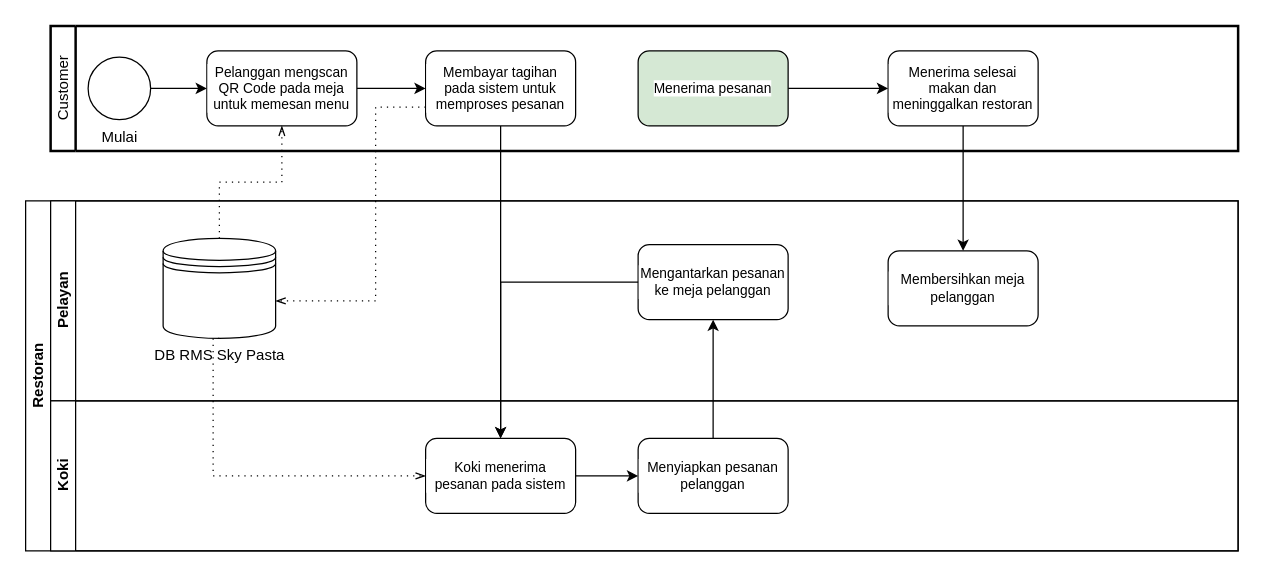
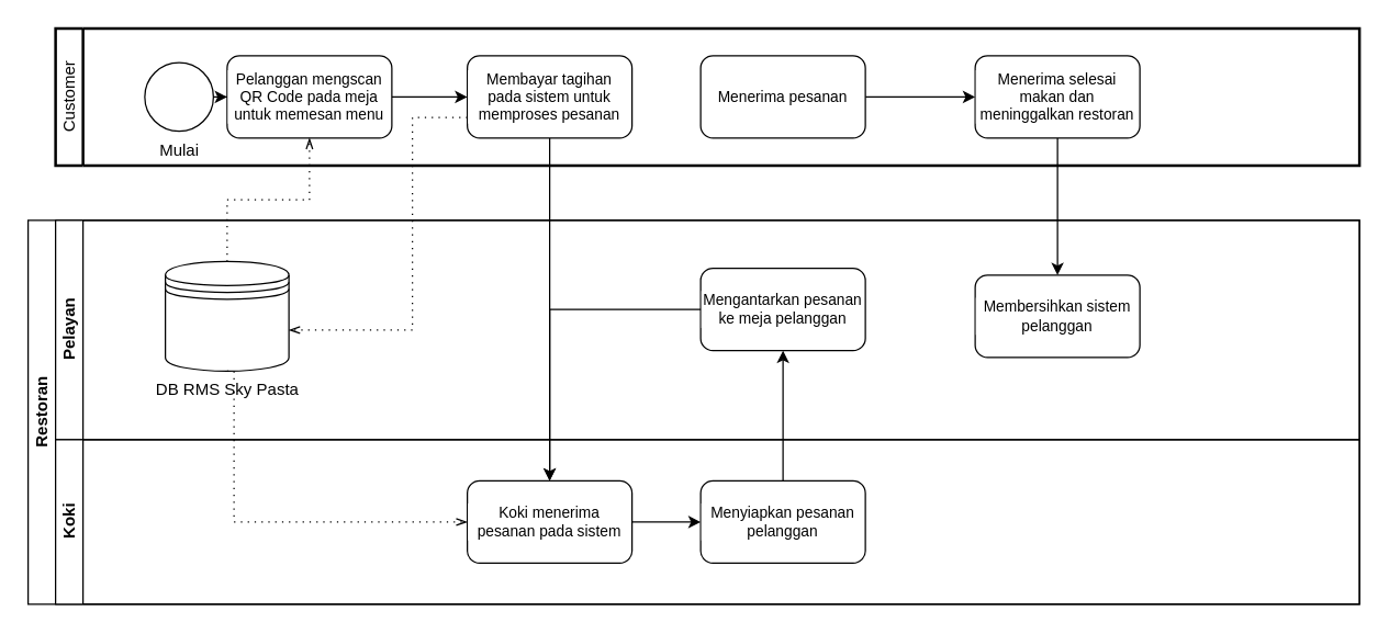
  <mxCell id="0" />
  <mxCell id="1" parent="0" />
  <mxCell id="2" value="Restoran" style="swimlane;html=1;childLayout=stackLayout;resizeParent=1;resizeParentMax=0;horizontal=0;startSize=20;horizontalStack=0;whiteSpace=wrap;" vertex="1" parent="1"><mxGeometry x="20" y="160" width="970" height="280" as="geometry" /></mxCell>
  <mxCell id="3" value="Pelayan" style="swimlane;html=1;startSize=20;horizontal=0;" vertex="1" parent="2"><mxGeometry x="20" width="950" height="160" as="geometry" /></mxCell>
  <mxCell id="4" value="Mengantarkan pesanan ke meja pelanggan" style="rounded=1;whiteSpace=wrap;html=1;fontSize=11;labelBackgroundColor=#ffffff;" vertex="1" parent="3"><mxGeometry x="470" y="35" width="120" height="60" as="geometry" /></mxCell>
- <mxCell id="5" value="Membersihkan meja pelanggan" style="rounded=1;whiteSpace=wrap;html=1;fontSize=11;labelBackgroundColor=#ffffff;" vertex="1" parent="3"><mxGeometry x="670" y="40" width="120" height="60" as="geometry" /></mxCell>
- <mxCell id="6" value="DB RMS Sky Pasta" style="shape=datastore;html=1;labelPosition=center;verticalLabelPosition=bottom;align=center;verticalAlign=top;" vertex="1" parent="3"><mxGeometry x="90" y="30" width="90" height="80" as="geometry" /></mxCell>
+ <mxCell id="5" value="Membersihkan sistem pelanggan" style="rounded=1;whiteSpace=wrap;html=1;fontSize=11;labelBackgroundColor=#ffffff;" vertex="1" parent="3"><mxGeometry x="670" y="40" width="120" height="60" as="geometry" /></mxCell>
+ <mxCell id="6" value="DB RMS Sky Pasta" style="shape=datastore;html=1;labelPosition=center;verticalLabelPosition=bottom;align=center;verticalAlign=top;" vertex="1" parent="3"><mxGeometry x="80" y="30" width="90" height="80" as="geometry" /></mxCell>
  <mxCell id="7" value="Koki" style="swimlane;html=1;startSize=20;horizontal=0;" vertex="1" parent="2"><mxGeometry x="20" y="160" width="950" height="120" as="geometry" /></mxCell>
  <mxCell id="8" value="" style="edgeStyle=orthogonalEdgeStyle;rounded=0;orthogonalLoop=1;jettySize=auto;html=1;" edge="1" parent="7" source="9" target="10"><mxGeometry relative="1" as="geometry" /></mxCell>
  <mxCell id="9" value="Koki menerima pesanan pada sistem" style="rounded=1;whiteSpace=wrap;html=1;fontSize=11;labelBackgroundColor=#ffffff;" vertex="1" parent="7"><mxGeometry x="300" y="30" width="120" height="60" as="geometry" /></mxCell>
  <mxCell id="10" value="Menyiapkan pesanan pelanggan" style="rounded=1;whiteSpace=wrap;html=1;fontSize=11;labelBackgroundColor=#ffffff;" vertex="1" parent="7"><mxGeometry x="470" y="30" width="120" height="60" as="geometry" /></mxCell>
  <mxCell id="11" value="" style="edgeStyle=orthogonalEdgeStyle;rounded=0;orthogonalLoop=1;jettySize=auto;html=1;" edge="1" parent="2" source="10" target="4"><mxGeometry relative="1" as="geometry" /></mxCell>
  <mxCell id="12" value="" style="edgeStyle=elbowEdgeStyle;fontSize=12;html=1;endFill=0;startFill=0;endSize=6;startSize=6;dashed=1;dashPattern=1 4;endArrow=openThin;startArrow=none;rounded=0;exitX=0.5;exitY=1;exitDx=0;exitDy=0;entryX=0;entryY=0.5;entryDx=0;entryDy=0;" edge="1" parent="2" source="6" target="9"><mxGeometry width="160" relative="1" as="geometry"><mxPoint x="280" y="70" as="sourcePoint" /><mxPoint x="440" y="70" as="targetPoint" /><Array as="points"><mxPoint x="150" y="190" /></Array></mxGeometry></mxCell>
  <mxCell id="13" value="Customer" style="swimlane;html=1;startSize=20;fontStyle=0;collapsible=0;horizontal=0;swimlaneLine=1;swimlaneFillColor=#ffffff;strokeWidth=2;whiteSpace=wrap;" vertex="1" parent="1"><mxGeometry x="40" y="20" width="950" height="100" as="geometry" /></mxCell>
  <mxCell id="14" value="" style="edgeStyle=orthogonalEdgeStyle;rounded=0;orthogonalLoop=1;jettySize=auto;html=1;" edge="1" parent="13" source="15" target="17"><mxGeometry relative="1" as="geometry" /></mxCell>
- <mxCell id="15" value="Mulai" style="points=[[0.145,0.145,0],[0.5,0,0],[0.855,0.145,0],[1,0.5,0],[0.855,0.855,0],[0.5,1,0],[0.145,0.855,0],[0,0.5,0]];shape=mxgraph.bpmn.event;html=1;verticalLabelPosition=bottom;labelBackgroundColor=#ffffff;verticalAlign=top;align=center;perimeter=ellipsePerimeter;outlineConnect=0;aspect=fixed;outline=standard;symbol=general;" vertex="1" parent="13"><mxGeometry x="30" y="25" width="50" height="50" as="geometry" /></mxCell>
+ <mxCell id="15" value="Mulai" style="points=[[0.145,0.145,0],[0.5,0,0],[0.855,0.145,0],[1,0.5,0],[0.855,0.855,0],[0.5,1,0],[0.145,0.855,0],[0,0.5,0]];shape=mxgraph.bpmn.event;html=1;verticalLabelPosition=bottom;labelBackgroundColor=#ffffff;verticalAlign=top;align=center;perimeter=ellipsePerimeter;outlineConnect=0;aspect=fixed;outline=standard;symbol=general;" vertex="1" parent="13"><mxGeometry x="65" y="25" width="50" height="50" as="geometry" /></mxCell>
  <mxCell id="16" value="" style="edgeStyle=orthogonalEdgeStyle;rounded=0;orthogonalLoop=1;jettySize=auto;html=1;" edge="1" parent="13" source="17" target="18"><mxGeometry relative="1" as="geometry" /></mxCell>
  <mxCell id="17" value="Pelanggan mengscan QR Code pada meja untuk memesan menu" style="rounded=1;whiteSpace=wrap;html=1;verticalAlign=middle;labelBackgroundColor=#ffffff;labelPosition=center;verticalLabelPosition=middle;align=center;fontSize=11;" vertex="1" parent="13"><mxGeometry x="125" y="20" width="120" height="60" as="geometry" /></mxCell>
  <mxCell id="18" value="Membayar tagihan pada sistem untuk memproses pesanan" style="rounded=1;whiteSpace=wrap;html=1;fontSize=11;labelBackgroundColor=#ffffff;" vertex="1" parent="13"><mxGeometry x="300" y="20" width="120" height="60" as="geometry" /></mxCell>
  <mxCell id="19" value="" style="edgeStyle=orthogonalEdgeStyle;rounded=0;orthogonalLoop=1;jettySize=auto;html=1;" edge="1" parent="13" source="20" target="21"><mxGeometry relative="1" as="geometry" /></mxCell>
- <mxCell id="20" value="Menerima pesanan" style="rounded=1;whiteSpace=wrap;html=1;fontSize=11;labelBackgroundColor=#ffffff;fillColor=#d5e8d4;" vertex="1" parent="13"><mxGeometry x="470" y="20" width="120" height="60" as="geometry" /></mxCell>
+ <mxCell id="20" value="Menerima pesanan" style="rounded=1;whiteSpace=wrap;html=1;fontSize=11;labelBackgroundColor=#ffffff;" vertex="1" parent="13"><mxGeometry x="470" y="20" width="120" height="60" as="geometry" /></mxCell>
  <mxCell id="21" value="Menerima selesai makan dan meninggalkan restoran" style="rounded=1;whiteSpace=wrap;html=1;fontSize=11;labelBackgroundColor=#ffffff;" vertex="1" parent="13"><mxGeometry x="670" y="20" width="120" height="60" as="geometry" /></mxCell>
  <mxCell id="22" value="" style="edgeStyle=orthogonalEdgeStyle;rounded=0;orthogonalLoop=1;jettySize=auto;html=1;" edge="1" parent="1" source="18" target="9"><mxGeometry relative="1" as="geometry" /></mxCell>
  <mxCell id="23" value="" style="edgeStyle=orthogonalEdgeStyle;rounded=0;orthogonalLoop=1;jettySize=auto;html=1;" edge="1" parent="1" source="4" target="9"><mxGeometry relative="1" as="geometry" /></mxCell>
  <mxCell id="24" value="" style="edgeStyle=orthogonalEdgeStyle;rounded=0;orthogonalLoop=1;jettySize=auto;html=1;" edge="1" parent="1" source="21" target="5"><mxGeometry relative="1" as="geometry" /></mxCell>
  <mxCell id="25" value="" style="edgeStyle=elbowEdgeStyle;fontSize=12;html=1;endFill=0;startFill=0;endSize=6;startSize=6;dashed=1;dashPattern=1 4;endArrow=openThin;startArrow=none;rounded=0;exitX=0.5;exitY=0;exitDx=0;exitDy=0;entryX=0.5;entryY=1;entryDx=0;entryDy=0;elbow=vertical;" edge="1" parent="1" source="6" target="17"><mxGeometry width="160" relative="1" as="geometry"><mxPoint x="300" y="230" as="sourcePoint" /><mxPoint x="460" y="230" as="targetPoint" /></mxGeometry></mxCell>
  <mxCell id="26" value="" style="edgeStyle=elbowEdgeStyle;fontSize=12;html=1;endFill=0;startFill=0;endSize=6;startSize=6;dashed=1;dashPattern=1 4;endArrow=openThin;startArrow=none;rounded=0;entryX=1;entryY=0.625;entryDx=0;entryDy=0;elbow=horizontal;entryPerimeter=0;exitX=0;exitY=0.75;exitDx=0;exitDy=0;" edge="1" parent="1" source="18" target="6"><mxGeometry width="160" relative="1" as="geometry"><mxPoint x="330" y="80" as="sourcePoint" /><mxPoint x="460" y="230" as="targetPoint" /><Array as="points"><mxPoint x="300" y="170" /></Array></mxGeometry></mxCell>
